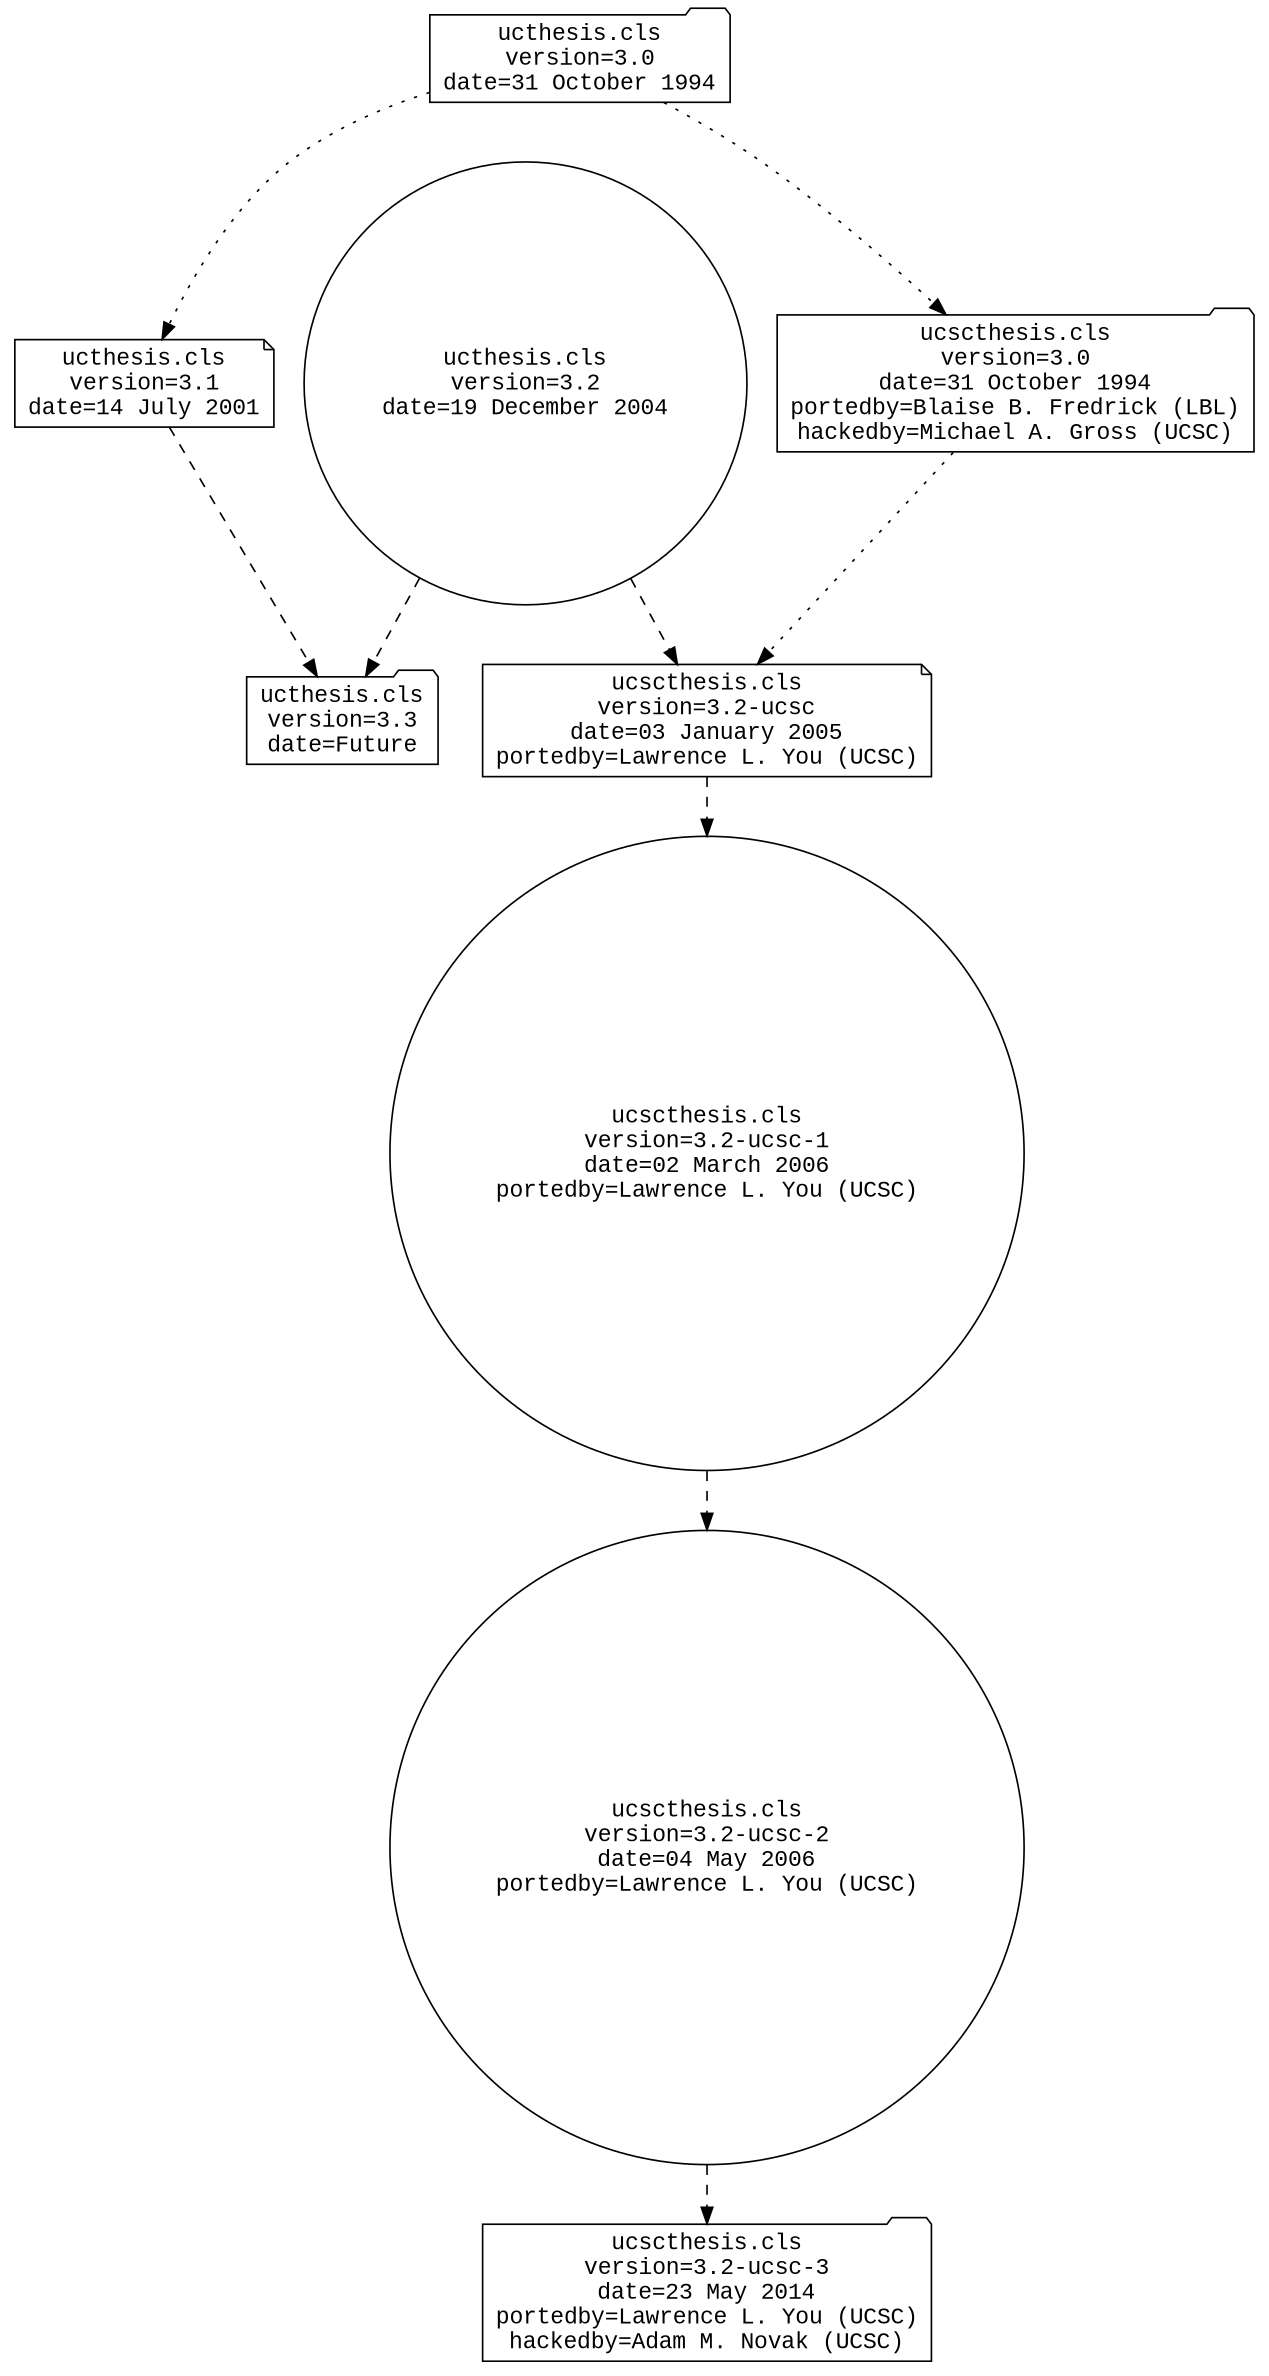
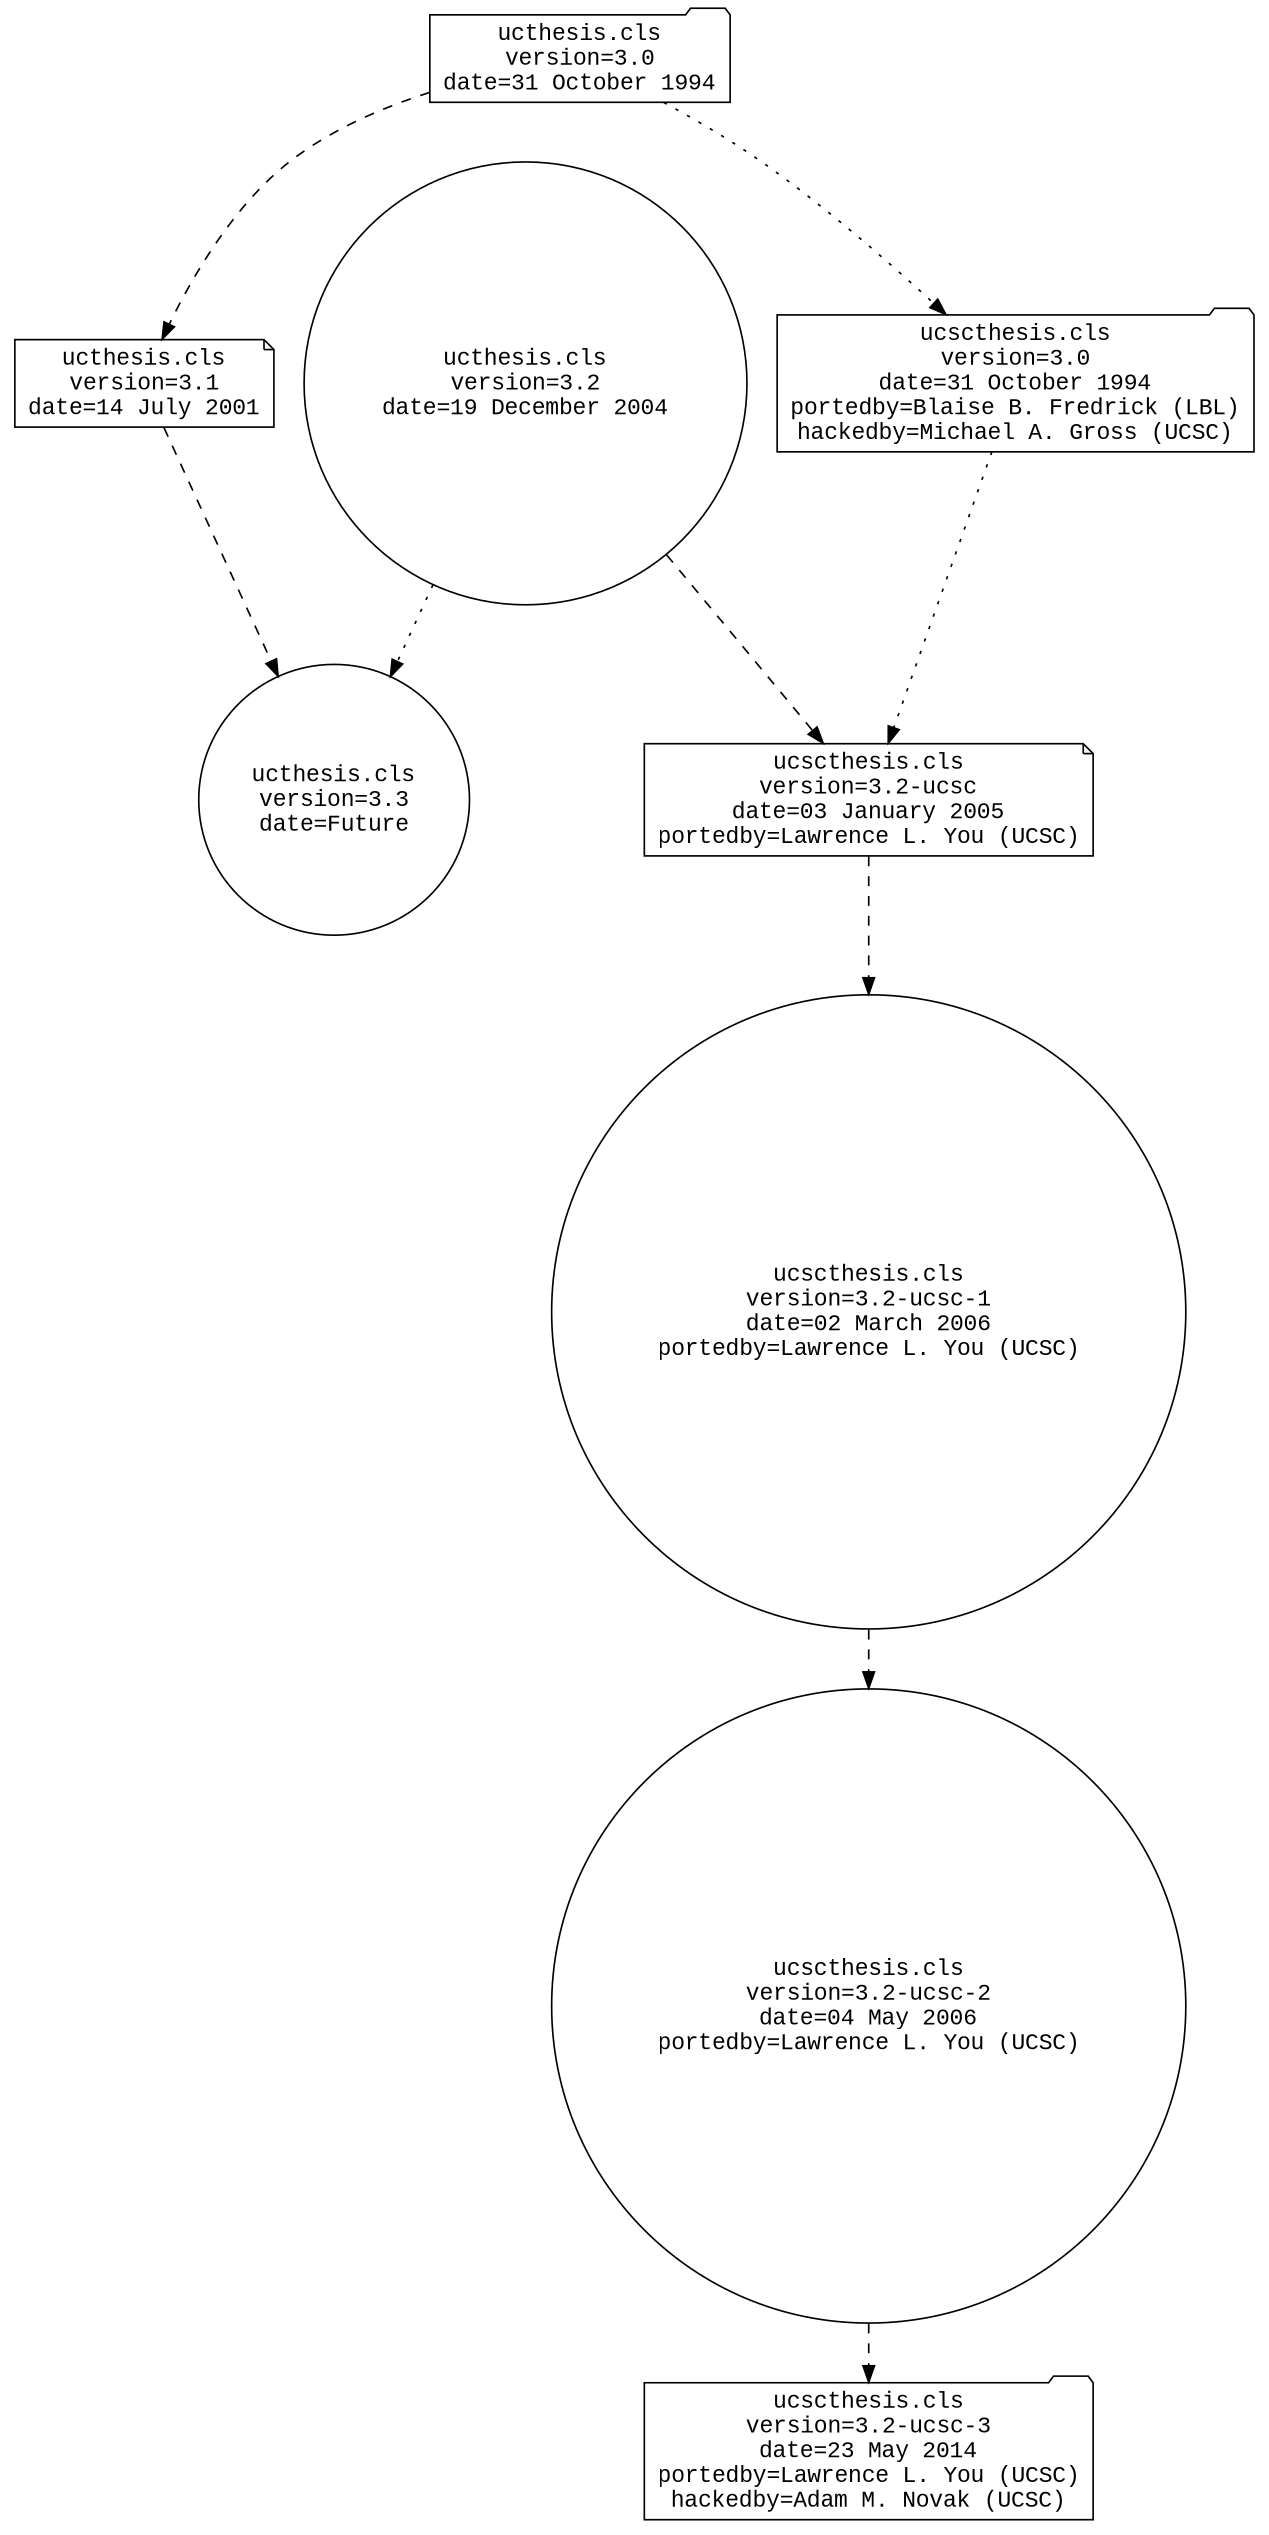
  digraph {
    fontname="Liberation Mono"
    node [fontname="Liberation Mono" shape=circle]
    edge [fontname="Liberation Mono" style=dashed]
    n1 [label="ucthesis.cls\nversion=3.0\ndate=31 October 1994" shape=folder]
    n2 [label="ucthesis.cls\nversion=3.1\ndate=14 July 2001" shape=note]
    n3 [label="ucscthesis.cls\nversion=3.0\ndate=31 October 1994\nportedby=Blaise B. Fredrick (LBL)\nhackedby=Michael A. Gross (UCSC)" shape=folder]
-   n4 [label="ucthesis.cls\nversion=3.3\ndate=Future" shape=folder]
+   n4 [label="ucthesis.cls\nversion=3.3\ndate=Future"]
    n5 [label="ucscthesis.cls\nversion=3.2-ucsc\ndate=03 January 2005\nportedby=Lawrence L. You (UCSC)" shape=note]
    n6 [label="ucthesis.cls\nversion=3.2\ndate=19 December 2004"]
    n7 [label="ucscthesis.cls\nversion=3.2-ucsc-1\ndate=02 March 2006\nportedby=Lawrence L. You (UCSC)"]
    n8 [label="ucscthesis.cls\nversion=3.2-ucsc-2\ndate=04 May 2006\nportedby=Lawrence L. You (UCSC)"]
    n9 [label="ucscthesis.cls\nversion=3.2-ucsc-3\ndate=23 May 2014\nportedby=Lawrence L. You (UCSC)\nhackedby=Adam M. Novak (UCSC)" shape=folder]
-   n1 -> n2 [style=dotted]
+   n1 -> n2
    n1 -> n3 [style=dotted]
    n2 -> n4
    n3 -> n5 [style=dotted]
    n5 -> n7
-   n6 -> n4
+   n6 -> n4 [style=dotted]
    n6 -> n5
    n7 -> n8
    n8 -> n9
  }
